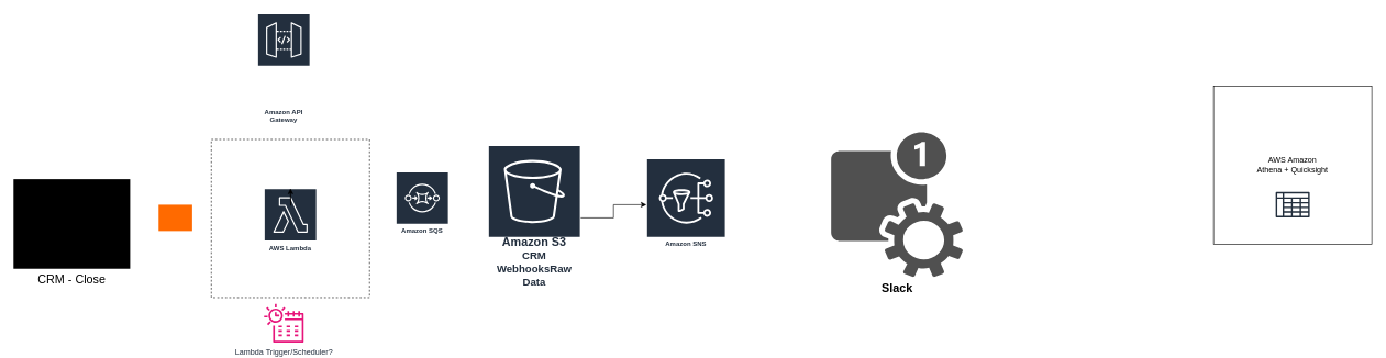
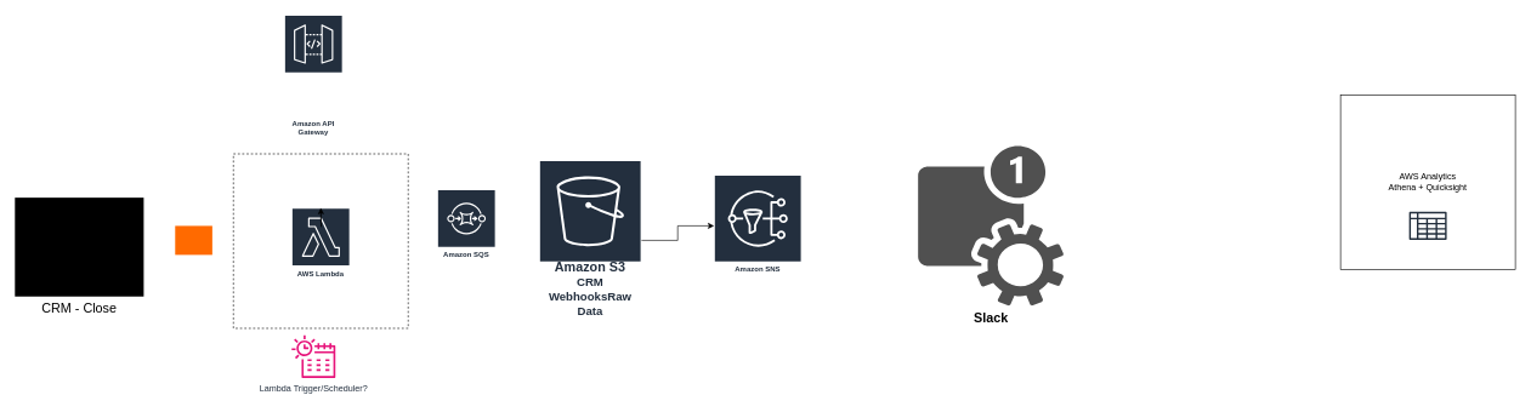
  <mxCell id="0" />
  <mxCell id="1" parent="0" />
  <mxCell id="2" value="Lambda Trigger/Scheduler?" style="sketch=0;outlineConnect=0;fontColor=#232F3E;gradientColor=none;fillColor=#E7157B;strokeColor=none;dashed=0;verticalLabelPosition=bottom;verticalAlign=top;align=center;html=1;fontSize=12;fontStyle=0;aspect=fixed;pointerEvents=1;shape=mxgraph.aws4.eventbridge_scheduler;" parent="1" vertex="1"><mxGeometry x="400" y="460" width="60" height="60" as="geometry" /></mxCell>
  <mxCell id="3" style="edgeStyle=orthogonalEdgeStyle;rounded=0;orthogonalLoop=1;jettySize=auto;html=1;" edge="1" parent="1" source="4" target="11"><mxGeometry relative="1" as="geometry" /></mxCell>
  <mxCell id="4" value="&lt;font style=&quot;font-size: 18px;&quot;&gt;Amazon S3&lt;/font&gt;&lt;div&gt;&lt;font size=&quot;3&quot;&gt;CRM WebhooksRaw Data&lt;/font&gt;&lt;/div&gt;" style="sketch=0;outlineConnect=0;fontColor=#232F3E;gradientColor=none;strokeColor=#ffffff;fillColor=#232F3E;dashed=0;verticalLabelPosition=middle;verticalAlign=bottom;align=center;html=1;whiteSpace=wrap;fontSize=10;fontStyle=1;spacing=3;shape=mxgraph.aws4.productIcon;prIcon=mxgraph.aws4.s3;" parent="1" vertex="1"><mxGeometry x="740" y="220" width="140" height="220" as="geometry" /></mxCell>
- <mxCell id="5" value="AWS Amazon&lt;br&gt;Athena + Quicksight" style="whiteSpace=wrap;html=1;aspect=fixed;" parent="1" vertex="1"><mxGeometry x="1840" y="130" width="240" height="240" as="geometry" /></mxCell>
+ <mxCell id="5" value="AWS Analytics&lt;br&gt;Athena + Quicksight" style="whiteSpace=wrap;html=1;aspect=fixed;" parent="1" vertex="1"><mxGeometry x="1840" y="130" width="240" height="240" as="geometry" /></mxCell>
  <mxCell id="6" value="" style="whiteSpace=wrap;html=1;aspect=fixed;dashed=1;" parent="1" vertex="1"><mxGeometry x="320" y="211" width="240" height="240" as="geometry" /></mxCell>
  <mxCell id="7" value="AWS Lambda" style="sketch=0;outlineConnect=0;fontColor=#232F3E;gradientColor=none;strokeColor=#ffffff;fillColor=#232F3E;dashed=0;verticalLabelPosition=middle;verticalAlign=bottom;align=center;html=1;whiteSpace=wrap;fontSize=10;fontStyle=1;spacing=3;shape=mxgraph.aws4.productIcon;prIcon=mxgraph.aws4.lambda;" parent="1" vertex="1"><mxGeometry x="400" y="285.5" width="80" height="100" as="geometry" /></mxCell>
  <mxCell id="8" style="edgeStyle=orthogonalEdgeStyle;rounded=0;orthogonalLoop=1;jettySize=auto;html=1;" parent="1" target="7" edge="1"><mxGeometry relative="1" as="geometry"><mxPoint x="440" y="290.318" as="sourcePoint" /></mxGeometry></mxCell>
  <mxCell id="9" value="" style="sketch=0;outlineConnect=0;fontColor=#232F3E;gradientColor=none;fillColor=#232F3D;strokeColor=none;dashed=0;verticalLabelPosition=bottom;verticalAlign=top;align=center;html=1;fontSize=12;fontStyle=0;aspect=fixed;pointerEvents=1;shape=mxgraph.aws4.data_table;" parent="1" vertex="1"><mxGeometry x="1934.22" y="290.5" width="51.56" height="39" as="geometry" /></mxCell>
  <mxCell id="10" value="&lt;font style=&quot;font-size: 18px;&quot;&gt;&lt;b&gt;Slack&lt;/b&gt;&lt;/font&gt;" style="sketch=0;pointerEvents=1;shadow=0;dashed=0;html=1;strokeColor=none;fillColor=#505050;labelPosition=center;verticalLabelPosition=bottom;verticalAlign=top;outlineConnect=0;align=center;shape=mxgraph.office.communications.push_notification_service;" vertex="1" parent="1"><mxGeometry x="1260" y="200" width="200" height="220" as="geometry" /></mxCell>
  <mxCell id="11" value="Amazon SNS" style="sketch=0;outlineConnect=0;fontColor=#232F3E;gradientColor=none;strokeColor=#ffffff;fillColor=#232F3E;dashed=0;verticalLabelPosition=middle;verticalAlign=bottom;align=center;html=1;whiteSpace=wrap;fontSize=10;fontStyle=1;spacing=3;shape=mxgraph.aws4.productIcon;prIcon=mxgraph.aws4.sns;" vertex="1" parent="1"><mxGeometry x="980" y="240" width="120" height="140" as="geometry" /></mxCell>
  <mxCell id="12" value="Amazon API Gateway" style="sketch=0;outlineConnect=0;fontColor=#232F3E;gradientColor=none;strokeColor=#ffffff;fillColor=#232F3E;dashed=0;verticalLabelPosition=middle;verticalAlign=bottom;align=center;html=1;whiteSpace=wrap;fontSize=10;fontStyle=1;spacing=3;shape=mxgraph.aws4.productIcon;prIcon=mxgraph.aws4.api_gateway;" vertex="1" parent="1"><mxGeometry x="390" y="20" width="80" height="170.5" as="geometry" /></mxCell>
  <mxCell id="13" value="&lt;font style=&quot;font-size: 18px;&quot;&gt;CRM - Close&lt;/font&gt;" style="sketch=0;verticalLabelPosition=bottom;sketch=0;aspect=fixed;html=1;verticalAlign=top;strokeColor=none;fillColor=#000000;align=center;outlineConnect=0;pointerEvents=1;shape=mxgraph.citrix2.web_saas_apps;" vertex="1" parent="1"><mxGeometry x="20" y="271.23" width="176.85" height="136" as="geometry" /></mxCell>
  <mxCell id="14" value="" style="points=[];aspect=fixed;html=1;align=center;shadow=0;dashed=0;fillColor=#FF6A00;strokeColor=none;shape=mxgraph.alibaba_cloud.hcs-sgw_hybrid_cloud_storage_gateway;" vertex="1" parent="1"><mxGeometry x="240" y="310.05" width="51" height="39.9" as="geometry" /></mxCell>
  <mxCell id="15" value="Amazon SQS" style="sketch=0;outlineConnect=0;fontColor=#232F3E;gradientColor=none;strokeColor=#ffffff;fillColor=#232F3E;dashed=0;verticalLabelPosition=middle;verticalAlign=bottom;align=center;html=1;whiteSpace=wrap;fontSize=10;fontStyle=1;spacing=3;shape=mxgraph.aws4.productIcon;prIcon=mxgraph.aws4.sqs;" vertex="1" parent="1"><mxGeometry x="600" y="260" width="80" height="100" as="geometry" /></mxCell>
